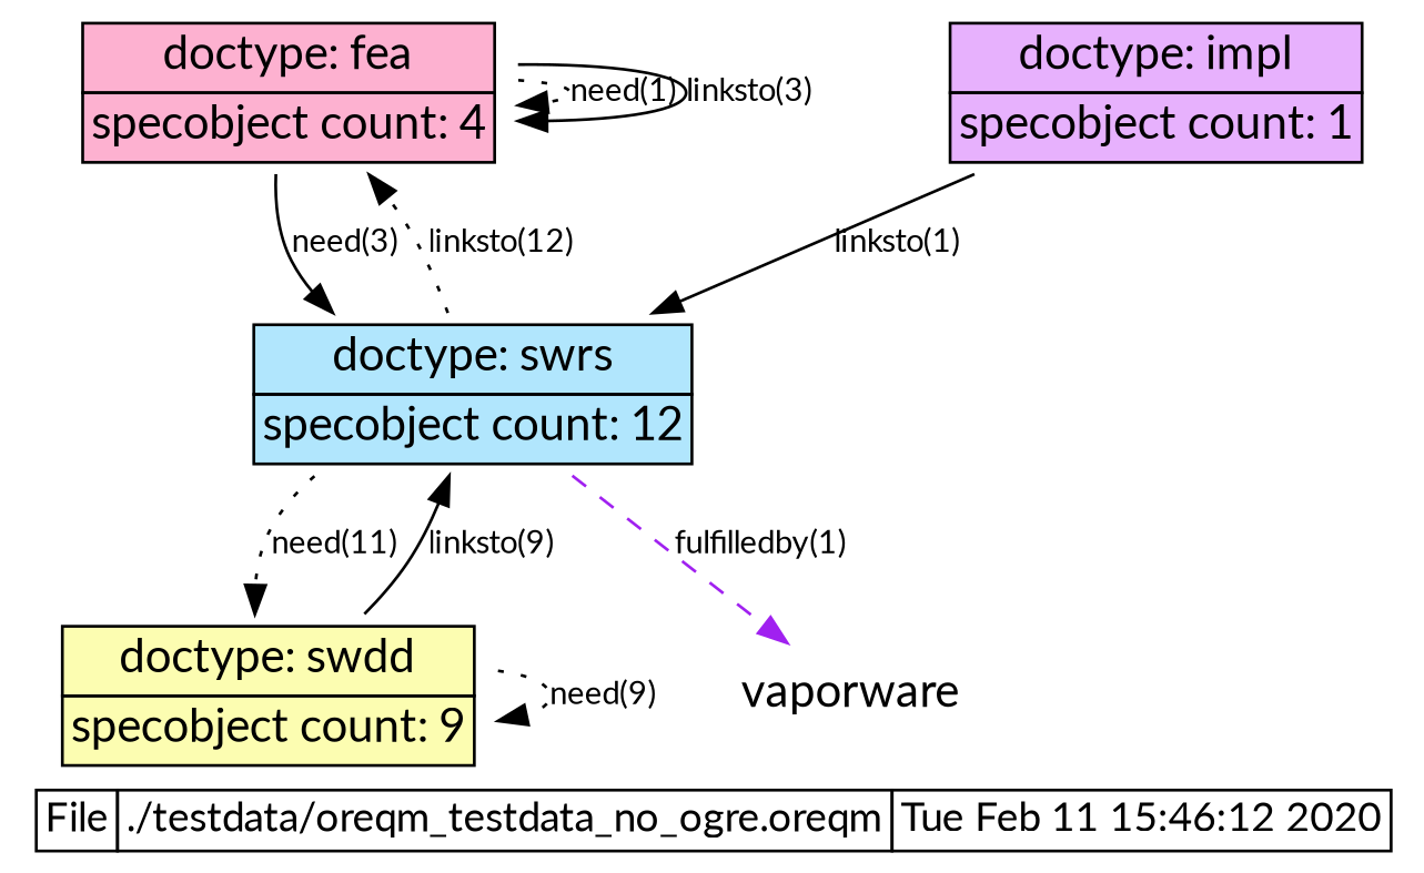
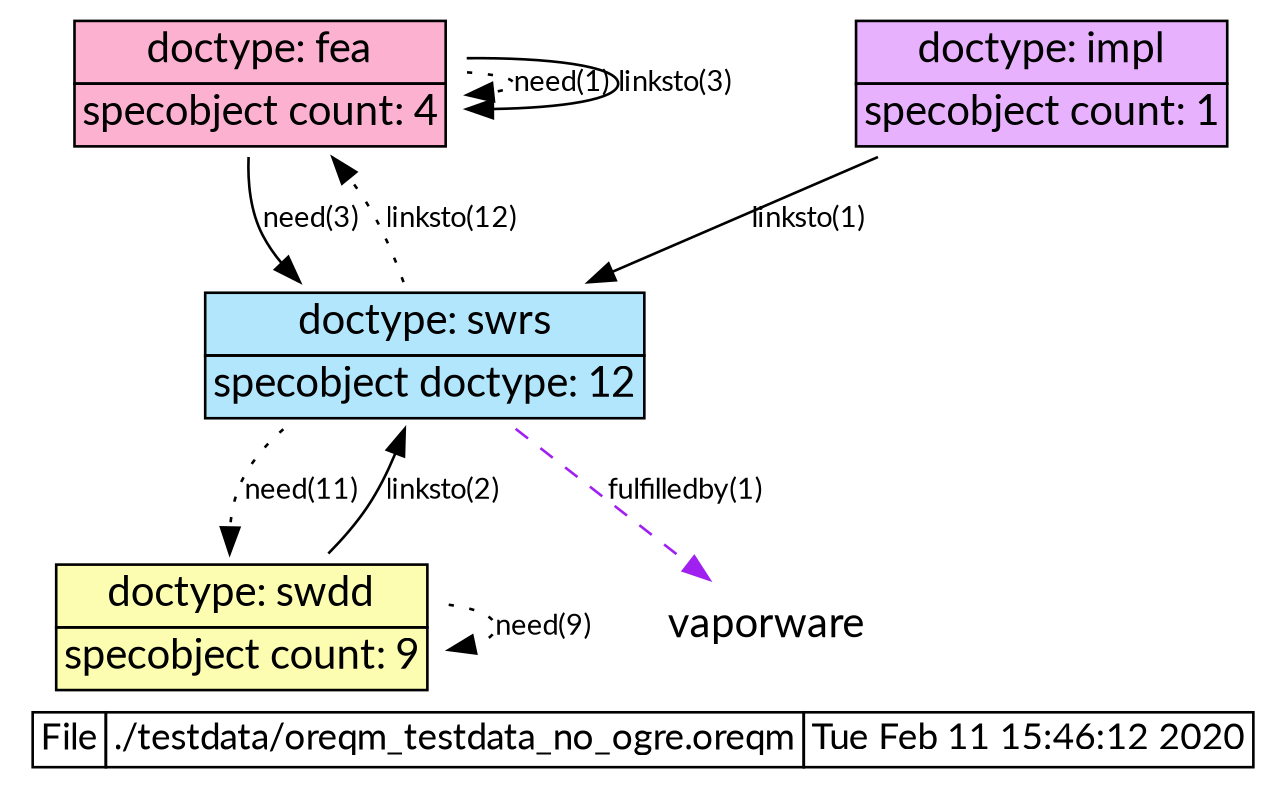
  digraph {
    fontcolor=black
    fontname=Lato
    fontsize=14
    label=<     <table border="0" cellspacing="0" cellborder="1">       <tr><td cellspacing="0" >File</td><td>./testdata/oreqm_testdata_no_ogre.oreqm</td><td>Tue Feb 11 15:46:12 2020</td></tr>     </table>>
    labelloc=b
    rankdir=TD
    node [fontname=Lato fontsize=16 shape=plaintext]
    edge [arrowhead=normal arrowtail=normal color=black dir=forward fontname=Lato fontsize=11 style=dotted]
    n1 [label=<         <TABLE BGCOLOR="#FDB1D0" BORDER="0" CELLSPACING="0" CELLBORDER="1" COLOR="black" >         <TR><TD COLSPAN="5" CELLSPACING="0" >doctype: fea</TD></TR>         <TR><TD COLSPAN="5" ALIGN="LEFT">specobject count: 4</TD></TR>       </TABLE>>]
-   n2 [label=<         <TABLE BGCOLOR="#B1E6FD" BORDER="0" CELLSPACING="0" CELLBORDER="1" COLOR="black" >         <TR><TD COLSPAN="5" CELLSPACING="0" >doctype: swrs</TD></TR>         <TR><TD COLSPAN="5" ALIGN="LEFT">specobject count: 12</TD></TR>       </TABLE>>]
+   n2 [label=<         <TABLE BGCOLOR="#B1E6FD" BORDER="0" CELLSPACING="0" CELLBORDER="1" COLOR="black" >         <TR><TD COLSPAN="5" CELLSPACING="0" >doctype: swrs</TD></TR>         <TR><TD COLSPAN="5" ALIGN="LEFT">specobject doctype: 12</TD></TR>       </TABLE>>]
    n3 [label=<         <TABLE BGCOLOR="#FCFDB1" BORDER="0" CELLSPACING="0" CELLBORDER="1" COLOR="black" >         <TR><TD COLSPAN="5" CELLSPACING="0" >doctype: swdd</TD></TR>         <TR><TD COLSPAN="5" ALIGN="LEFT">specobject count: 9</TD></TR>       </TABLE>>]
    vaporware
    n5 [label=<         <TABLE BGCOLOR="#E7B1FD" BORDER="0" CELLSPACING="0" CELLBORDER="1" COLOR="black" >         <TR><TD COLSPAN="5" CELLSPACING="0" >doctype: impl</TD></TR>         <TR><TD COLSPAN="5" ALIGN="LEFT">specobject count: 1</TD></TR>       </TABLE>>]
    n1 -> n1 [label="need(1) "]
    n1 -> n1 [label="linksto(3) " style=""]
    n1 -> n2 [label="need(3) " style=solid]
    n2 -> n1 [label="linksto(12) "]
    n2 -> n3 [label="need(11) "]
    n2 -> vaporware [color=purple label="fulfilledby(1) " style=dashed]
-   n3 -> n2 [label="linksto(9) " style=""]
+   n3 -> n2 [label="linksto(2) " style=""]
    n3 -> n3 [label="need(9) "]
    n5 -> n2 [label="linksto(1) " style=""]
  }
